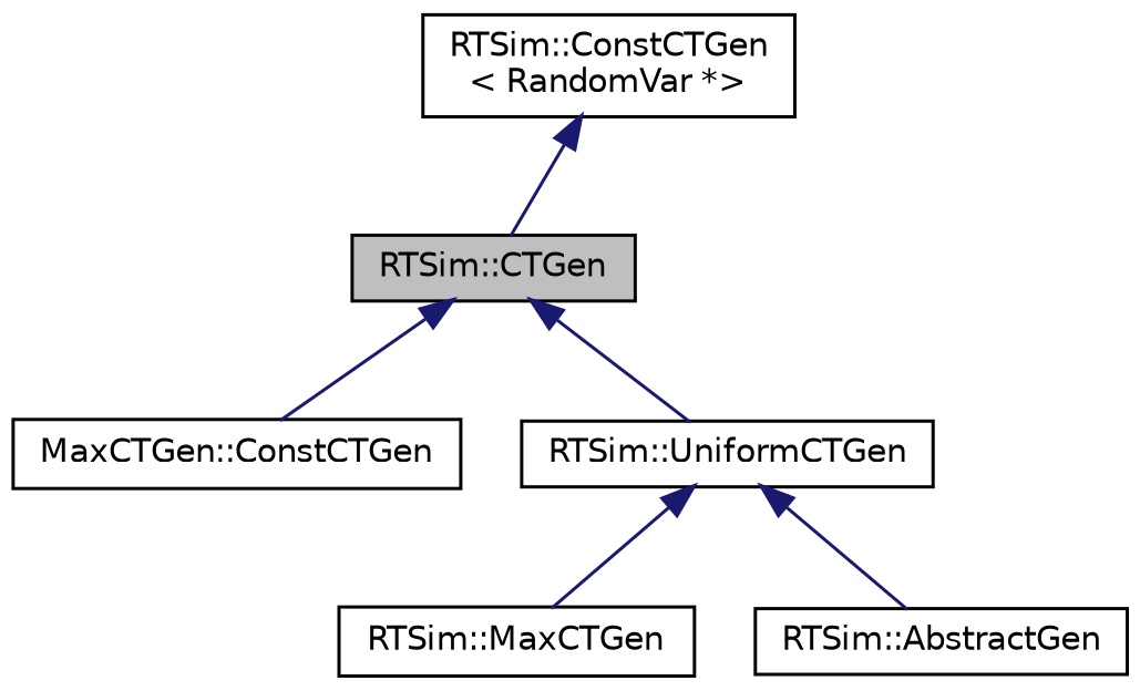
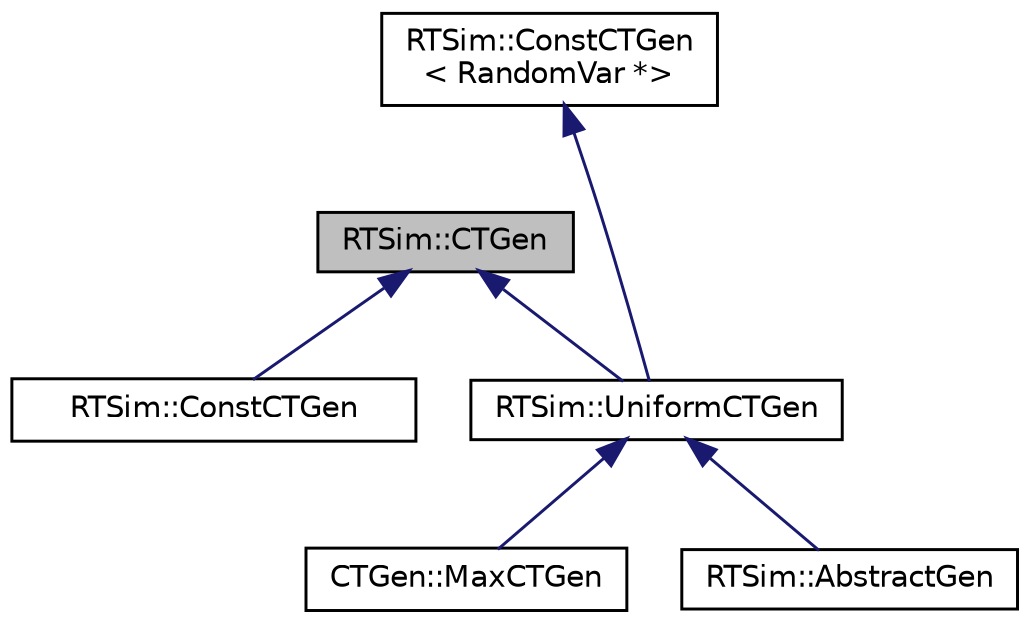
  digraph {
    node [color=black fillcolor=white fontname=Helvetica fontsize=10 shape=record style=filled]
    edge [color=midnightblue dir=back fontname=Helvetica fontsize=10 labelfontname=Helvetica labelfontsize=10 style=solid]
    n1 [fillcolor=grey75 fontcolor=black height=0.2 label="RTSim::CTGen" width=0.4]
-   n2 [height=0.2 label="MaxCTGen::ConstCTGen" width=0.4]
+   n2 [height=0.2 label="RTSim::ConstCTGen" width=0.4]
    n3 [height=0.2 label="RTSim::UniformCTGen" width=0.4]
-   n4 [height=0.2 label="RTSim::MaxCTGen" width=0.4]
+   n4 [height=0.2 label="CTGen::MaxCTGen" width=0.4]
    n5 [height=0.2 label="RTSim::AbstractGen" width=0.4]
    n6 [height=0.2 label="RTSim::ConstCTGen\l\< RandomVar *\>" width=0.4]
    n1 -> n2
    n1 -> n3
    n3 -> n4
    n3 -> n5
-   n6 -> n1
+   n6 -> n3
  }
